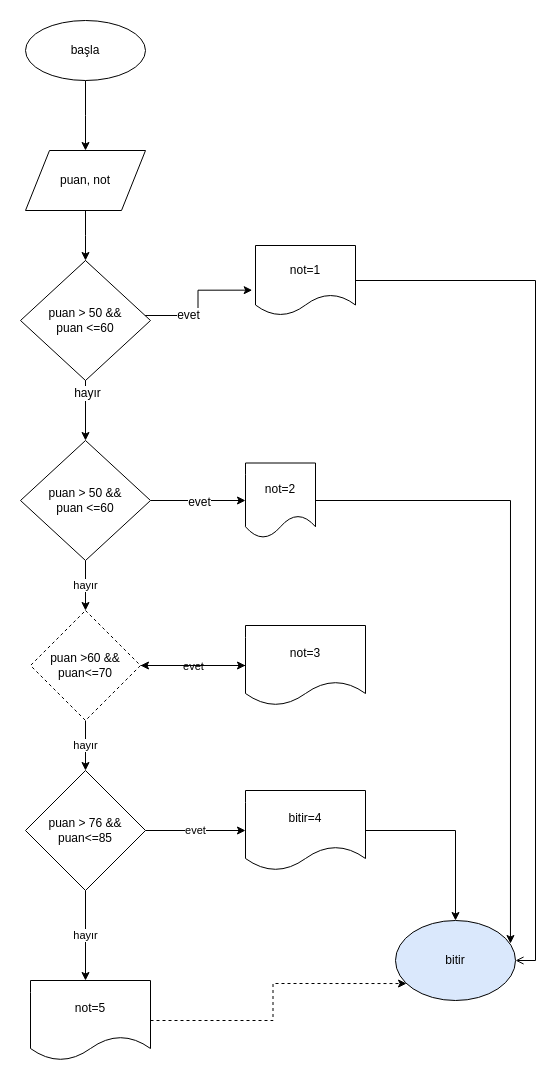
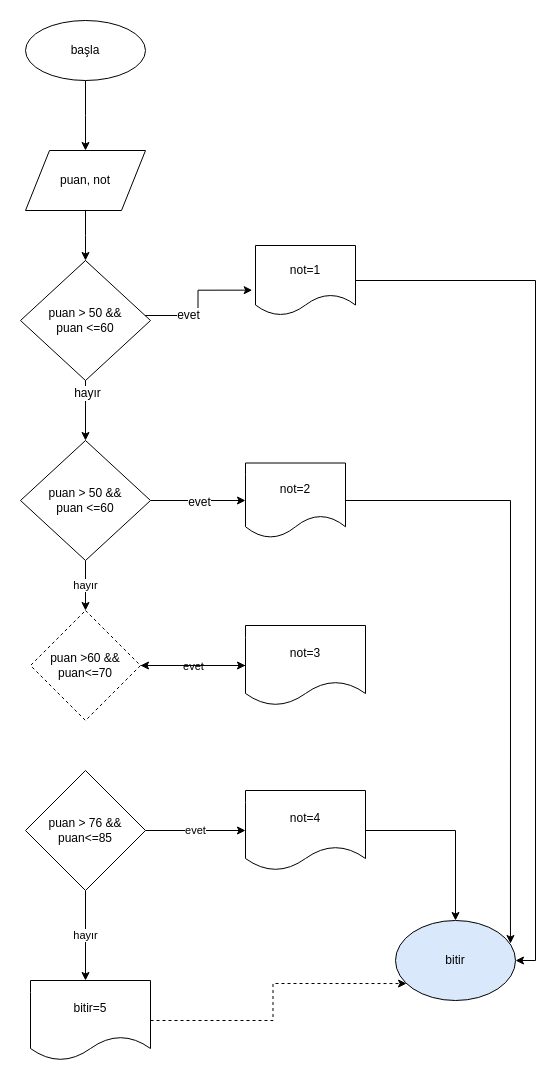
  <mxCell id="0" />
  <mxCell id="1" parent="0" />
  <mxCell id="2" style="edgeStyle=orthogonalEdgeStyle;rounded=0;orthogonalLoop=1;jettySize=auto;html=1;" edge="1" parent="1" source="3"><mxGeometry relative="1" as="geometry"><mxPoint x="85" y="150" as="targetPoint" /></mxGeometry></mxCell>
  <mxCell id="3" value="başla" style="ellipse;whiteSpace=wrap;html=1;" vertex="1" parent="1"><mxGeometry x="25" y="20" width="120" height="60" as="geometry" /></mxCell>
  <mxCell id="4" style="edgeStyle=orthogonalEdgeStyle;rounded=0;orthogonalLoop=1;jettySize=auto;html=1;" edge="1" parent="1"><mxGeometry relative="1" as="geometry"><mxPoint x="85" y="440" as="targetPoint" /><mxPoint x="85" y="340" as="sourcePoint" /></mxGeometry></mxCell>
  <mxCell id="5" value="hayır" style="text;html=1;align=center;verticalAlign=middle;resizable=0;points=[];labelBackgroundColor=#ffffff;" vertex="1" connectable="0" parent="4"><mxGeometry x="0.046" y="1" relative="1" as="geometry"><mxPoint as="offset" /></mxGeometry></mxCell>
  <mxCell id="6" value="bitir" style="ellipse;whiteSpace=wrap;html=1;fillColor=#dae8fc;" vertex="1" parent="1"><mxGeometry x="395" y="920" width="120" height="80" as="geometry" /></mxCell>
  <mxCell id="7" value="&lt;span style=&quot;color: rgba(0 , 0 , 0 , 0) ; font-family: monospace ; font-size: 0px&quot;&gt;%3CmxGraphModel%3E%3Croot%3E%3CmxCell%20id%3D%220%22%2F%3E%3CmxCell%20id%3D%221%22%20parent%3D%220%22%2F%3E%3CmxCell%20id%3D%222%22%20value%3D%22sayi%22%20style%3D%22shape%3Ddocument%3BwhiteSpace%3Dwrap%3Bhtml%3D1%3BboundedLbl%3D1%3B%22%20vertex%3D%221%22%20parent%3D%221%22%3E%3CmxGeometry%20x%3D%22500%22%20y%3D%22320%22%20width%3D%22120%22%20height%3D%2280%22%20as%3D%22geometry%22%2F%3E%3C%2FmxCell%3E%3C%2Froot%3E%3C%2FmxGraphModel%3E&lt;/span&gt;" style="text;html=1;align=center;verticalAlign=middle;resizable=0;points=[];autosize=1;" vertex="1" parent="1"><mxGeometry x="98" y="178" width="20" height="20" as="geometry" /></mxCell>
  <mxCell id="8" style="edgeStyle=orthogonalEdgeStyle;rounded=0;orthogonalLoop=1;jettySize=auto;html=1;entryX=0.958;entryY=0.288;entryDx=0;entryDy=0;entryPerimeter=0;" edge="1" parent="1" source="9" target="6"><mxGeometry relative="1" as="geometry" /></mxCell>
- <mxCell id="9" value="not=2" style="shape=document;whiteSpace=wrap;html=1;boundedLbl=1;" vertex="1" parent="1"><mxGeometry x="245" y="462.5" width="70" height="75" as="geometry" /></mxCell>
+ <mxCell id="9" value="not=2" style="shape=document;whiteSpace=wrap;html=1;boundedLbl=1;" vertex="1" parent="1"><mxGeometry x="245" y="462.5" width="100" height="75" as="geometry" /></mxCell>
  <mxCell id="10" style="edgeStyle=orthogonalEdgeStyle;rounded=0;orthogonalLoop=1;jettySize=auto;html=1;entryX=0.5;entryY=0;entryDx=0;entryDy=0;" edge="1" parent="1" source="11"><mxGeometry relative="1" as="geometry"><mxPoint x="85" y="260" as="targetPoint" /></mxGeometry></mxCell>
  <mxCell id="11" value="puan, not" style="shape=parallelogram;perimeter=parallelogramPerimeter;whiteSpace=wrap;html=1;" vertex="1" parent="1"><mxGeometry x="25" y="150" width="120" height="60" as="geometry" /></mxCell>
  <mxCell id="12" style="edgeStyle=orthogonalEdgeStyle;rounded=0;orthogonalLoop=1;jettySize=auto;html=1;entryX=-0.033;entryY=0.638;entryDx=0;entryDy=0;entryPerimeter=0;" edge="1" parent="1" source="14" target="16"><mxGeometry relative="1" as="geometry" /></mxCell>
  <mxCell id="13" value="evet" style="text;html=1;align=center;verticalAlign=middle;resizable=0;points=[];labelBackgroundColor=#ffffff;" vertex="1" connectable="0" parent="12"><mxGeometry x="-0.314" y="1" relative="1" as="geometry"><mxPoint as="offset" /></mxGeometry></mxCell>
  <mxCell id="14" value="puan&amp;gt;=0 &amp;amp;&amp;amp;&lt;br&gt;puan &amp;lt;=50" style="rhombus;whiteSpace=wrap;html=1;" vertex="1" parent="1"><mxGeometry x="30" y="260" width="110" height="110" as="geometry" /></mxCell>
- <mxCell id="15" style="edgeStyle=orthogonalEdgeStyle;rounded=0;orthogonalLoop=1;jettySize=auto;html=1;entryX=1;entryY=0.5;entryDx=0;entryDy=0;endArrow=open;" edge="1" parent="1" source="16" target="6"><mxGeometry relative="1" as="geometry" /></mxCell>
+ <mxCell id="15" style="edgeStyle=orthogonalEdgeStyle;rounded=0;orthogonalLoop=1;jettySize=auto;html=1;entryX=1;entryY=0.5;entryDx=0;entryDy=0;" edge="1" parent="1" source="16" target="6"><mxGeometry relative="1" as="geometry" /></mxCell>
  <mxCell id="16" value="not=1" style="shape=document;whiteSpace=wrap;html=1;boundedLbl=1;" vertex="1" parent="1"><mxGeometry x="255" y="245" width="100" height="70" as="geometry" /></mxCell>
  <mxCell id="17" style="edgeStyle=orthogonalEdgeStyle;rounded=0;orthogonalLoop=1;jettySize=auto;html=1;entryX=0;entryY=0.5;entryDx=0;entryDy=0;" edge="1" parent="1" source="20" target="9"><mxGeometry relative="1" as="geometry" /></mxCell>
  <mxCell id="18" value="evet" style="text;html=1;align=center;verticalAlign=middle;resizable=0;points=[];labelBackgroundColor=#ffffff;" vertex="1" connectable="0" parent="17"><mxGeometry x="0.011" y="-1" relative="1" as="geometry"><mxPoint as="offset" /></mxGeometry></mxCell>
  <mxCell id="19" value="hayır" style="edgeStyle=orthogonalEdgeStyle;rounded=0;orthogonalLoop=1;jettySize=auto;html=1;" edge="1" parent="1" source="20" target="24"><mxGeometry relative="1" as="geometry"><mxPoint x="85" y="640" as="targetPoint" /></mxGeometry></mxCell>
  <mxCell id="20" value="puan &amp;gt; 50 &amp;amp;&amp;amp;&lt;br&gt;puan &amp;lt;=60" style="rhombus;whiteSpace=wrap;html=1;" vertex="1" parent="1"><mxGeometry x="20" y="440" width="130" height="120" as="geometry" /></mxCell>
  <mxCell id="21" value="puan &amp;gt; 50 &amp;amp;&amp;amp;&lt;br&gt;puan &amp;lt;=60" style="rhombus;whiteSpace=wrap;html=1;" vertex="1" parent="1"><mxGeometry x="20" y="260" width="130" height="120" as="geometry" /></mxCell>
  <mxCell id="22" value="evet" style="edgeStyle=orthogonalEdgeStyle;rounded=0;orthogonalLoop=1;jettySize=auto;html=1;" edge="1" parent="1" source="24"><mxGeometry relative="1" as="geometry"><mxPoint x="245" y="665" as="targetPoint" /></mxGeometry></mxCell>
- <mxCell id="23" value="hayır" style="edgeStyle=orthogonalEdgeStyle;rounded=0;orthogonalLoop=1;jettySize=auto;html=1;" edge="1" parent="1" source="24" target="29"><mxGeometry relative="1" as="geometry"><mxPoint x="85" y="790" as="targetPoint" /></mxGeometry></mxCell>
  <mxCell id="24" value="puan &amp;gt;60 &amp;amp;&amp;amp; puan&amp;lt;=70" style="rhombus;whiteSpace=wrap;html=1;dashed=1;" vertex="1" parent="1"><mxGeometry x="30" y="610" width="110" height="110" as="geometry" /></mxCell>
  <mxCell id="25" style="edgeStyle=orthogonalEdgeStyle;rounded=0;orthogonalLoop=1;jettySize=auto;html=1;" edge="1" parent="1" source="26" target="24"><mxGeometry relative="1" as="geometry" /></mxCell>
  <mxCell id="26" value="not=3" style="shape=document;whiteSpace=wrap;html=1;boundedLbl=1;" vertex="1" parent="1"><mxGeometry x="245" y="625" width="120" height="80" as="geometry" /></mxCell>
  <mxCell id="27" value="evet" style="edgeStyle=orthogonalEdgeStyle;rounded=0;orthogonalLoop=1;jettySize=auto;html=1;" edge="1" parent="1" source="29"><mxGeometry relative="1" as="geometry"><mxPoint x="245" y="830" as="targetPoint" /></mxGeometry></mxCell>
  <mxCell id="28" value="hayır&lt;br&gt;" style="edgeStyle=orthogonalEdgeStyle;rounded=0;orthogonalLoop=1;jettySize=auto;html=1;" edge="1" parent="1" source="29"><mxGeometry relative="1" as="geometry"><mxPoint x="85" y="980" as="targetPoint" /></mxGeometry></mxCell>
  <mxCell id="29" value="puan &amp;gt; 76 &amp;amp;&amp;amp; &lt;br&gt;puan&amp;lt;=85" style="rhombus;whiteSpace=wrap;html=1;" vertex="1" parent="1"><mxGeometry x="25" y="770" width="120" height="120" as="geometry" /></mxCell>
  <mxCell id="30" style="edgeStyle=orthogonalEdgeStyle;rounded=0;orthogonalLoop=1;jettySize=auto;html=1;" edge="1" parent="1" source="31" target="6"><mxGeometry relative="1" as="geometry" /></mxCell>
- <mxCell id="31" value="bitir=4" style="shape=document;whiteSpace=wrap;html=1;boundedLbl=1;" vertex="1" parent="1"><mxGeometry x="245" y="790" width="120" height="80" as="geometry" /></mxCell>
+ <mxCell id="31" value="not=4" style="shape=document;whiteSpace=wrap;html=1;boundedLbl=1;" vertex="1" parent="1"><mxGeometry x="245" y="790" width="120" height="80" as="geometry" /></mxCell>
  <mxCell id="32" style="edgeStyle=orthogonalEdgeStyle;rounded=0;orthogonalLoop=1;jettySize=auto;html=1;entryX=0.092;entryY=0.788;entryDx=0;entryDy=0;entryPerimeter=0;dashed=1;" edge="1" parent="1" source="33" target="6"><mxGeometry relative="1" as="geometry" /></mxCell>
- <mxCell id="33" value="not=5" style="shape=document;whiteSpace=wrap;html=1;boundedLbl=1;" vertex="1" parent="1"><mxGeometry x="30" y="980" width="120" height="80" as="geometry" /></mxCell>
+ <mxCell id="33" value="bitir=5" style="shape=document;whiteSpace=wrap;html=1;boundedLbl=1;" vertex="1" parent="1"><mxGeometry x="30" y="980" width="120" height="80" as="geometry" /></mxCell>
